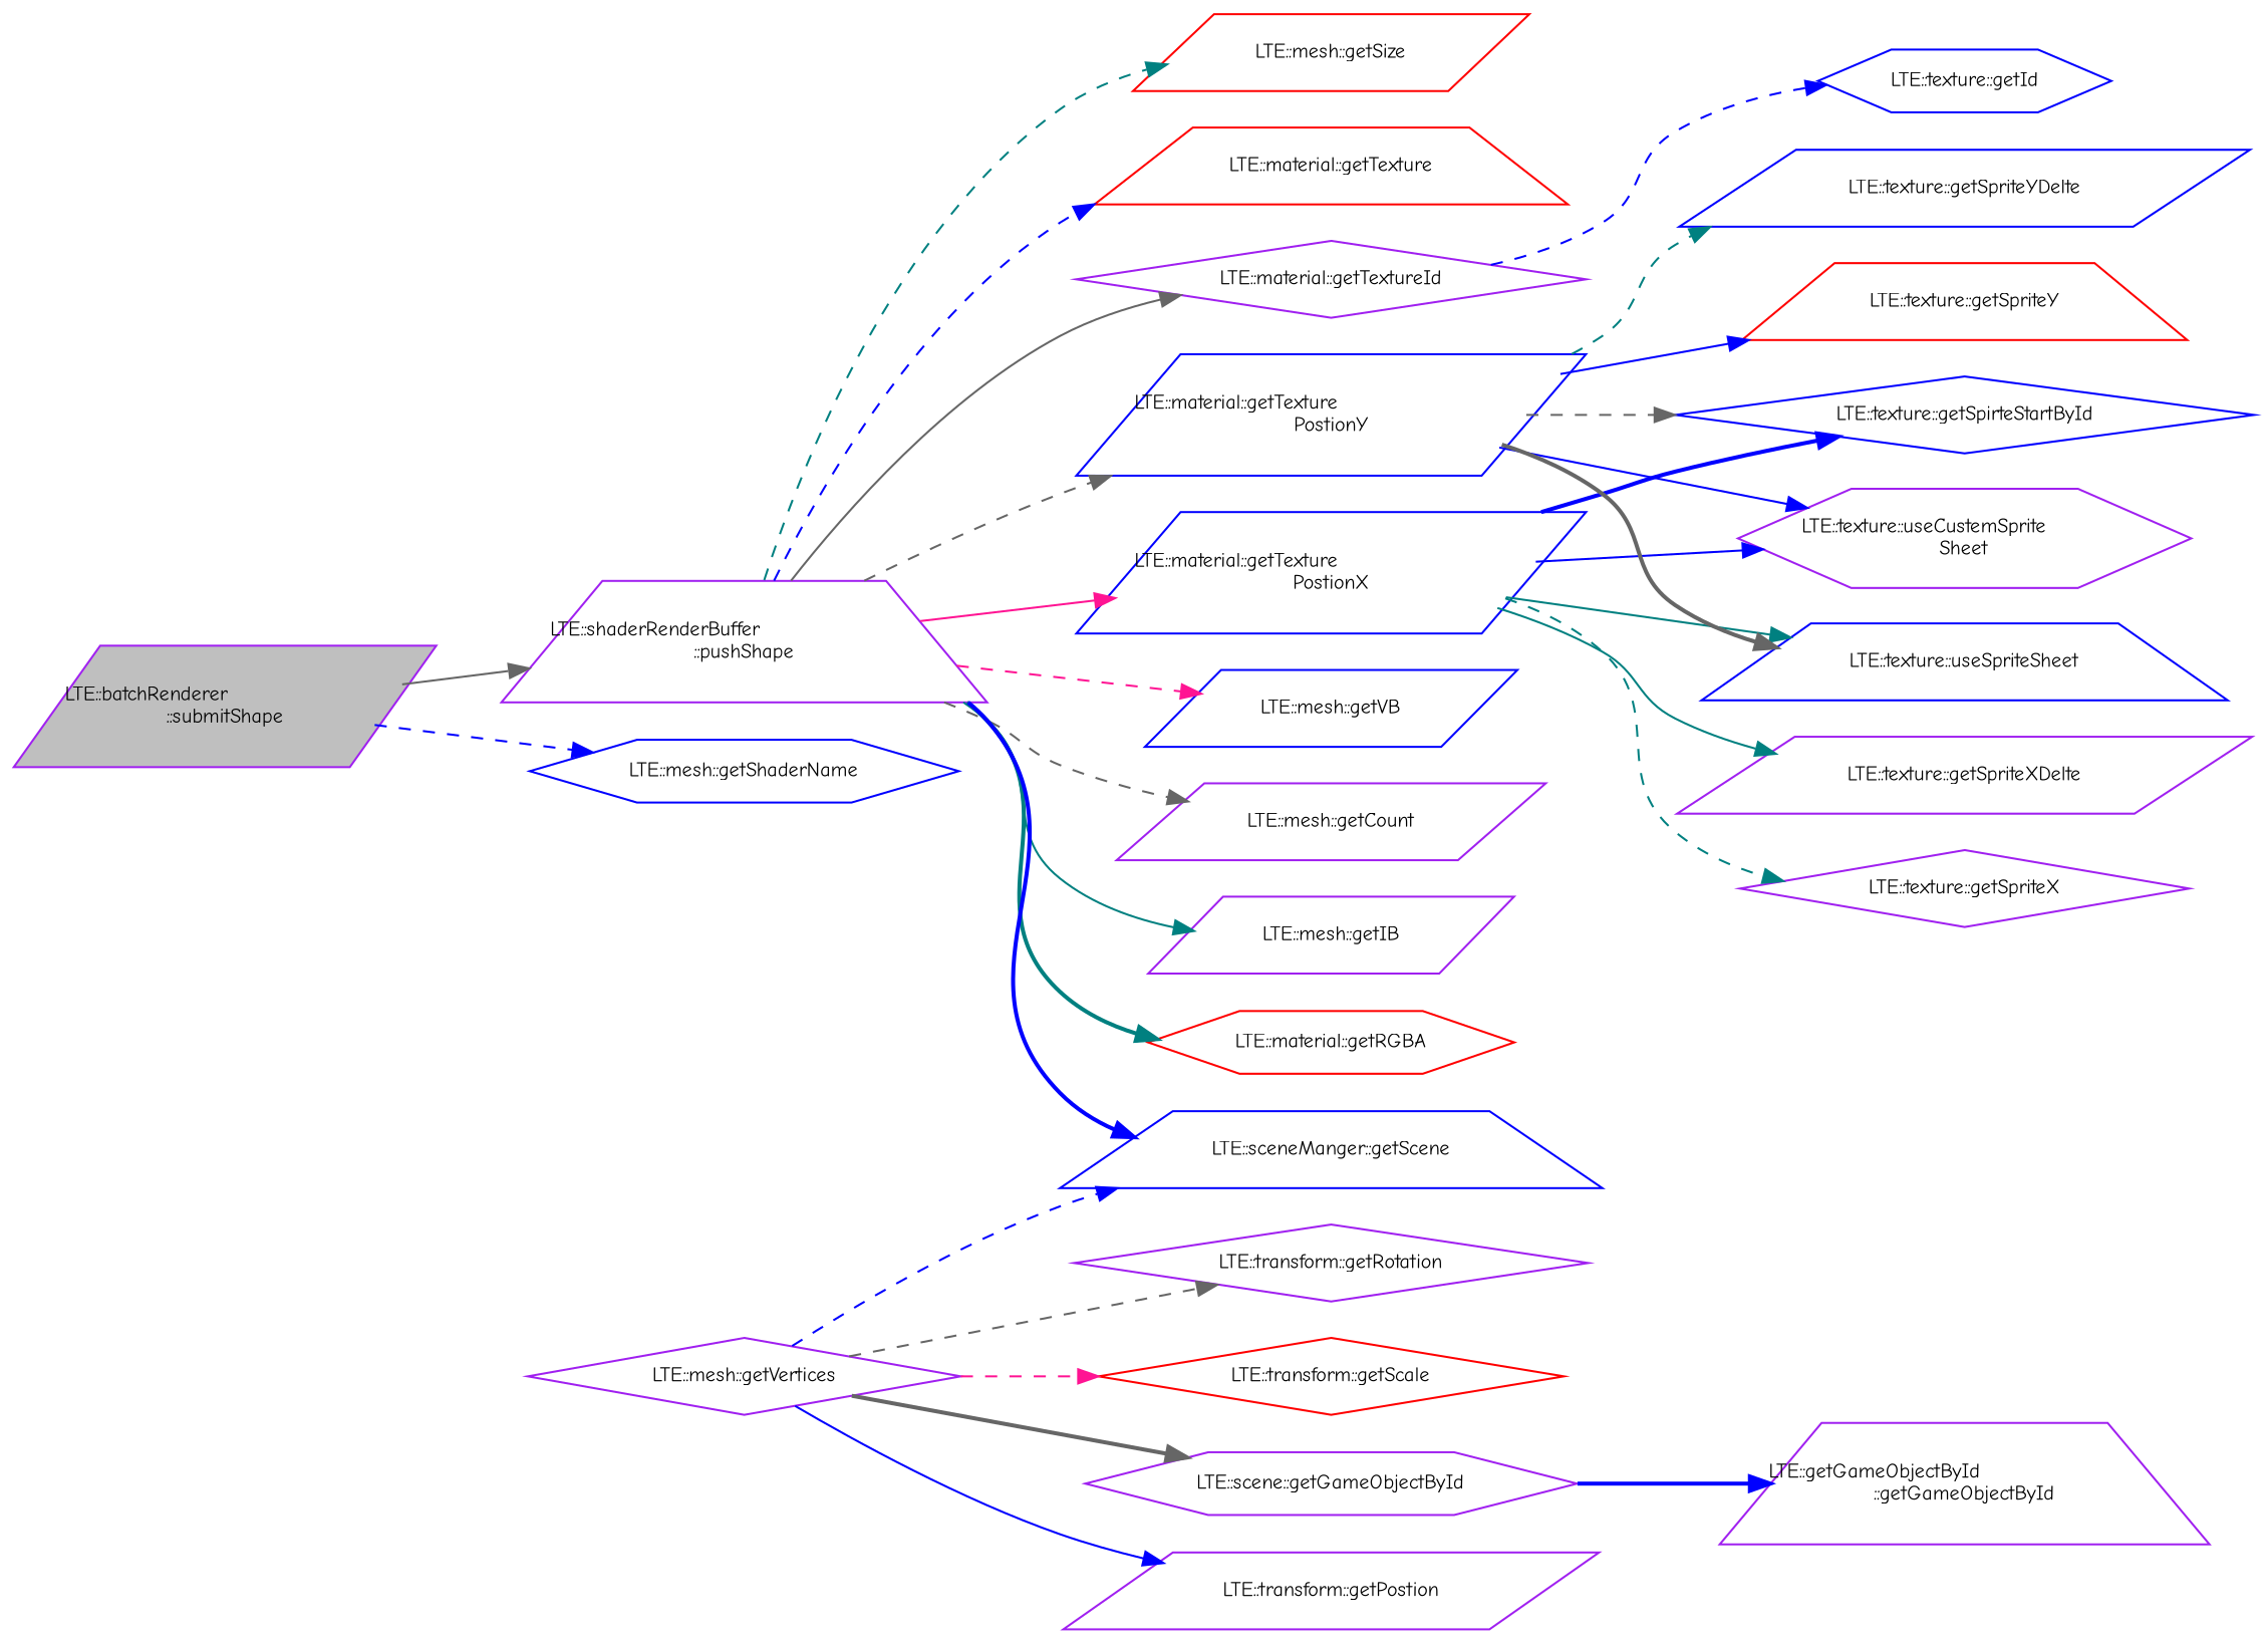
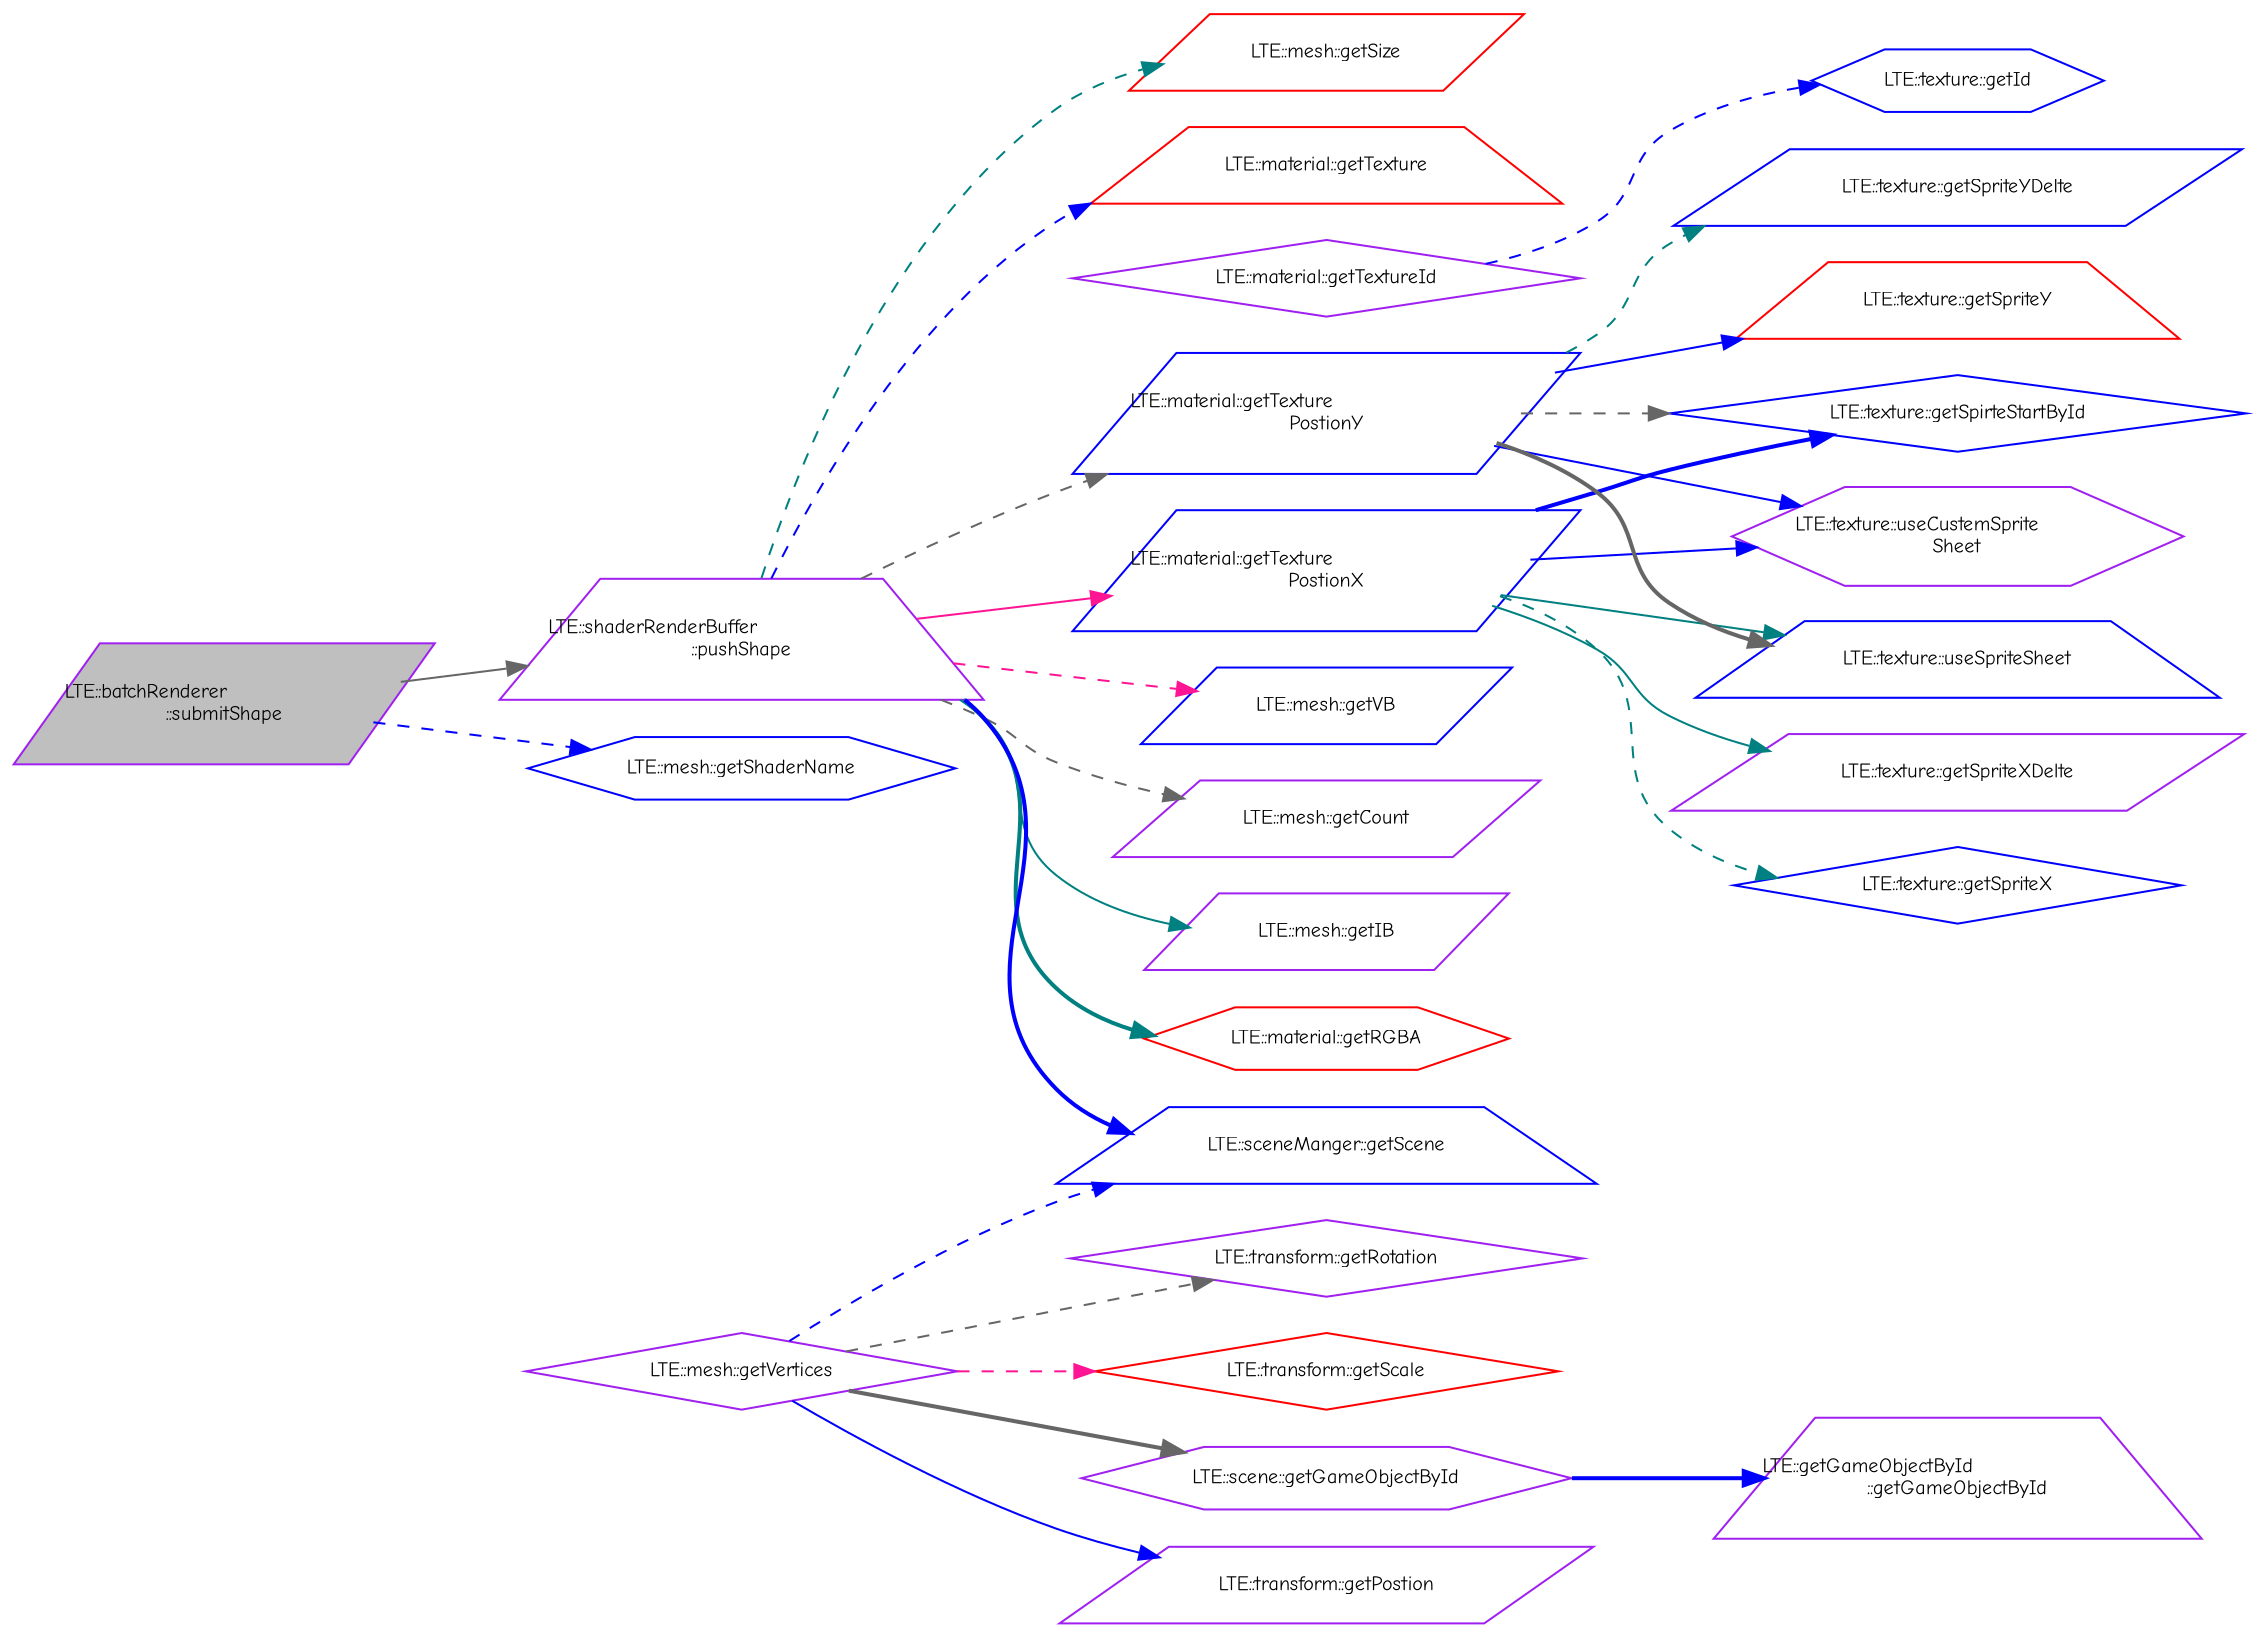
  digraph {
    fontname="Comic Neue"
    rankdir=LR
    node [color=purple fillcolor=white fontname="Comic Neue" fontsize=10 shape=parallelogram style=filled]
    edge [color=blue fontname="Comic Neue" fontsize=10 labelfontname=Helvetica labelfontsize=10 style=dashed]
    n1 [fillcolor=grey75 fontcolor=black height=0.2 label="LTE::batchRenderer\l::submitShape" width=0.4]
    n2 [color=blue height=0.2 label="LTE::mesh::getShaderName" shape=hexagon width=0.4]
    n3 [height=0.2 label="LTE::shaderRenderBuffer\l::pushShape" shape=trapezium width=0.4]
    n4 [height=0.2 label="LTE::mesh::getCount" width=0.4]
    n5 [height=0.2 label="LTE::mesh::getIB" width=0.4]
    n6 [color=red height=0.2 label="LTE::material::getRGBA" shape=hexagon width=0.4]
    n7 [color=red height=0.2 label="LTE::mesh::getSize" width=0.4]
    n8 [color=red height=0.2 label="LTE::material::getTexture" shape=trapezium width=0.4]
    n9 [height=0.2 label="LTE::material::getTextureId" shape=diamond width=0.4]
    n10 [color=blue height=0.2 label="LTE::material::getTexture\lPostionX" width=0.4]
    n11 [color=blue height=0.2 label="LTE::material::getTexture\lPostionY" width=0.4]
    n12 [color=blue height=0.2 label="LTE::mesh::getVB" width=0.4]
    n13 [color=blue height=0.2 label="LTE::sceneManger::getScene" shape=trapezium width=0.4]
    n14 [color=blue height=0.2 label="LTE::texture::getId" shape=hexagon width=0.4]
    n15 [color=blue height=0.2 label="LTE::texture::getSpirteStartById" shape=diamond width=0.4]
-   n16 [height=0.2 label="LTE::texture::getSpriteX" shape=diamond width=0.4]
+   n16 [color=blue height=0.2 label="LTE::texture::getSpriteX" shape=diamond width=0.4]
    n17 [height=0.2 label="LTE::texture::getSpriteXDelte" width=0.4]
    n18 [height=0.2 label="LTE::texture::useCustemSprite\lSheet" shape=hexagon width=0.4]
    n19 [color=blue height=0.2 label="LTE::texture::useSpriteSheet" shape=trapezium width=0.4]
    n20 [color=red height=0.2 label="LTE::texture::getSpriteY" shape=trapezium width=0.4]
    n21 [color=blue height=0.2 label="LTE::texture::getSpriteYDelte" width=0.4]
    n22 [height=0.2 label="LTE::mesh::getVertices" shape=diamond width=0.4]
    n23 [height=0.2 label="LTE::scene::getGameObjectById" shape=hexagon width=0.4]
    n24 [height=0.2 label="LTE::transform::getPostion" width=0.4]
    n25 [height=0.2 label="LTE::transform::getRotation" shape=diamond width=0.4]
    n26 [color=red height=0.2 label="LTE::transform::getScale" shape=diamond width=0.4]
    n27 [height=0.2 label="LTE::getGameObjectById\l::getGameObjectById" shape=trapezium width=0.4]
    n1 -> n2
    n1 -> n3 [color=gray40 style=solid]
    n3 -> n4 [color=gray40]
    n3 -> n5 [color=teal style=solid]
    n3 -> n6 [color=teal style=bold]
    n3 -> n7 [color=teal]
    n3 -> n8
-   n3 -> n9 [color=gray40 style=solid]
    n3 -> n10 [color=deeppink style=solid]
    n3 -> n11 [color=gray40]
    n3 -> n12 [color=deeppink]
    n3 -> n13 [style=bold]
    n9 -> n14
    n10 -> n15 [style=bold]
    n10 -> n16 [color=teal]
    n10 -> n17 [color=teal style=solid]
    n10 -> n18 [style=solid]
    n10 -> n19 [color=teal style=solid]
    n11 -> n15 [color=gray40]
    n11 -> n18 [style=solid]
    n11 -> n19 [color=gray40 style=bold]
    n11 -> n20 [style=solid]
    n11 -> n21 [color=teal]
    n22 -> n13
    n22 -> n23 [color=gray40 style=bold]
    n22 -> n24 [style=solid]
    n22 -> n25 [color=gray40]
    n22 -> n26 [color=deeppink]
    n23 -> n27 [style=bold]
  }
